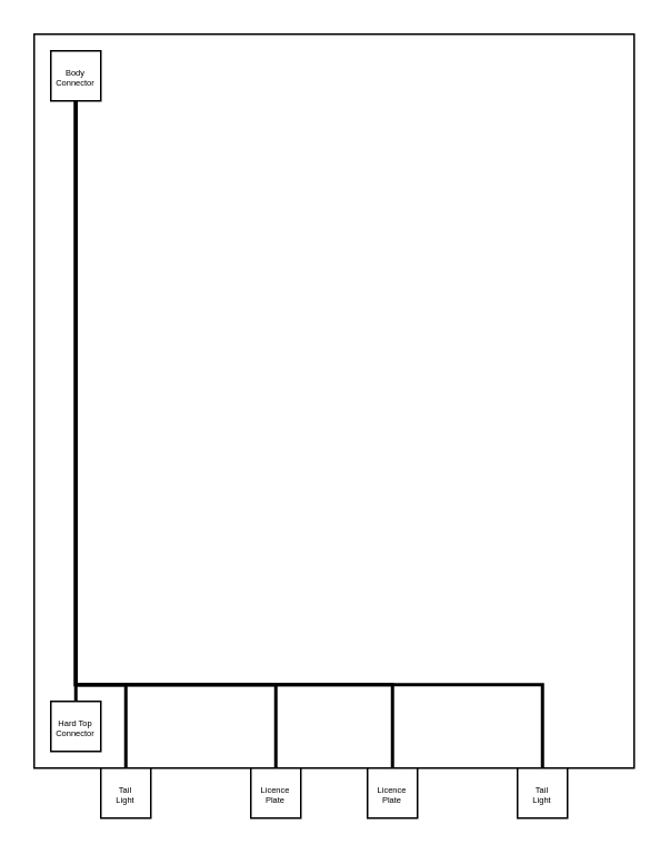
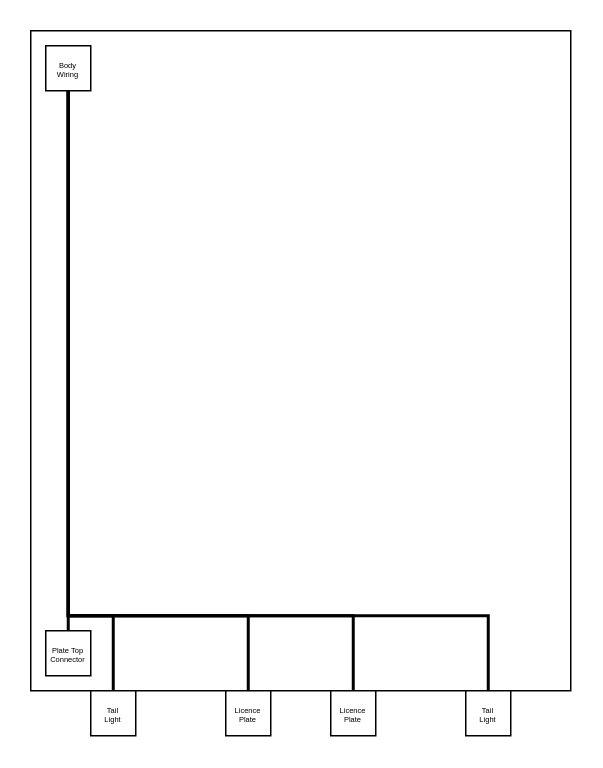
  <mxCell id="0" />
  <mxCell id="1" parent="0" />
  <mxCell id="2" value="" style="rounded=0;whiteSpace=wrap;html=1;" parent="1" vertex="1"><mxGeometry x="20" y="20" width="360" height="440" as="geometry" /></mxCell>
  <mxCell id="3" style="edgeStyle=orthogonalEdgeStyle;rounded=0;orthogonalLoop=1;jettySize=auto;html=1;exitX=0.5;exitY=1;exitDx=0;exitDy=0;entryX=0.5;entryY=0;entryDx=0;entryDy=0;strokeWidth=2;endArrow=none;endFill=0;" parent="1" source="8" target="13" edge="1"><mxGeometry relative="1" as="geometry" /></mxCell>
  <mxCell id="4" style="edgeStyle=orthogonalEdgeStyle;rounded=0;orthogonalLoop=1;jettySize=auto;html=1;exitX=0.5;exitY=1;exitDx=0;exitDy=0;entryX=0.5;entryY=0;entryDx=0;entryDy=0;strokeWidth=2;endArrow=none;endFill=0;" parent="1" source="8" target="9" edge="1"><mxGeometry relative="1" as="geometry"><Array as="points"><mxPoint x="45" y="410" /><mxPoint x="75" y="410" /></Array></mxGeometry></mxCell>
  <mxCell id="5" style="edgeStyle=orthogonalEdgeStyle;rounded=0;orthogonalLoop=1;jettySize=auto;html=1;exitX=0.5;exitY=1;exitDx=0;exitDy=0;strokeWidth=2;endArrow=none;endFill=0;" parent="1" source="8" target="11" edge="1"><mxGeometry relative="1" as="geometry"><Array as="points"><mxPoint x="45" y="410" /><mxPoint x="165" y="410" /></Array></mxGeometry></mxCell>
  <mxCell id="6" style="edgeStyle=orthogonalEdgeStyle;rounded=0;orthogonalLoop=1;jettySize=auto;html=1;exitX=0.5;exitY=1;exitDx=0;exitDy=0;entryX=0.5;entryY=0;entryDx=0;entryDy=0;strokeWidth=2;endArrow=none;endFill=0;" parent="1" source="8" target="12" edge="1"><mxGeometry relative="1" as="geometry"><Array as="points"><mxPoint x="45" y="410" /><mxPoint x="235" y="410" /></Array></mxGeometry></mxCell>
  <mxCell id="7" style="edgeStyle=orthogonalEdgeStyle;rounded=0;orthogonalLoop=1;jettySize=auto;html=1;exitX=0.5;exitY=1;exitDx=0;exitDy=0;entryX=0.5;entryY=0;entryDx=0;entryDy=0;strokeWidth=2;endArrow=none;endFill=0;" parent="1" source="8" target="10" edge="1"><mxGeometry relative="1" as="geometry"><Array as="points"><mxPoint x="45" y="410" /><mxPoint x="325" y="410" /></Array></mxGeometry></mxCell>
- <mxCell id="8" value="Body&lt;div&gt;Connector&lt;/div&gt;" style="whiteSpace=wrap;html=1;aspect=fixed;fontSize=5;" parent="1" vertex="1"><mxGeometry x="30" y="30" width="30" height="30" as="geometry" /></mxCell>
+ <mxCell id="8" value="Body&lt;div&gt;Wiring&lt;/div&gt;" style="whiteSpace=wrap;html=1;aspect=fixed;fontSize=5;" parent="1" vertex="1"><mxGeometry x="30" y="30" width="30" height="30" as="geometry" /></mxCell>
  <mxCell id="9" value="Tail&lt;div&gt;Light&lt;/div&gt;" style="whiteSpace=wrap;html=1;aspect=fixed;fontSize=5;" parent="1" vertex="1"><mxGeometry x="60" y="460" width="30" height="30" as="geometry" /></mxCell>
  <mxCell id="10" value="Tail&lt;div&gt;Light&lt;/div&gt;" style="whiteSpace=wrap;html=1;aspect=fixed;fontSize=5;" parent="1" vertex="1"><mxGeometry x="310" y="460" width="30" height="30" as="geometry" /></mxCell>
  <mxCell id="11" value="Licence&lt;div&gt;Plate&lt;/div&gt;" style="whiteSpace=wrap;html=1;aspect=fixed;fontSize=5;" parent="1" vertex="1"><mxGeometry x="150" y="460" width="30" height="30" as="geometry" /></mxCell>
  <mxCell id="12" value="Licence&lt;div&gt;Plate&lt;/div&gt;" style="whiteSpace=wrap;html=1;aspect=fixed;fontSize=5;" parent="1" vertex="1"><mxGeometry x="220" y="460" width="30" height="30" as="geometry" /></mxCell>
- <mxCell id="13" value="Hard Top&lt;div&gt;Connector&lt;/div&gt;" style="whiteSpace=wrap;html=1;aspect=fixed;fontSize=5;" parent="1" vertex="1"><mxGeometry x="30" y="420" width="30" height="30" as="geometry" /></mxCell>
+ <mxCell id="13" value="Plate Top&lt;div&gt;Connector&lt;/div&gt;" style="whiteSpace=wrap;html=1;aspect=fixed;fontSize=5;" parent="1" vertex="1"><mxGeometry x="30" y="420" width="30" height="30" as="geometry" /></mxCell>
